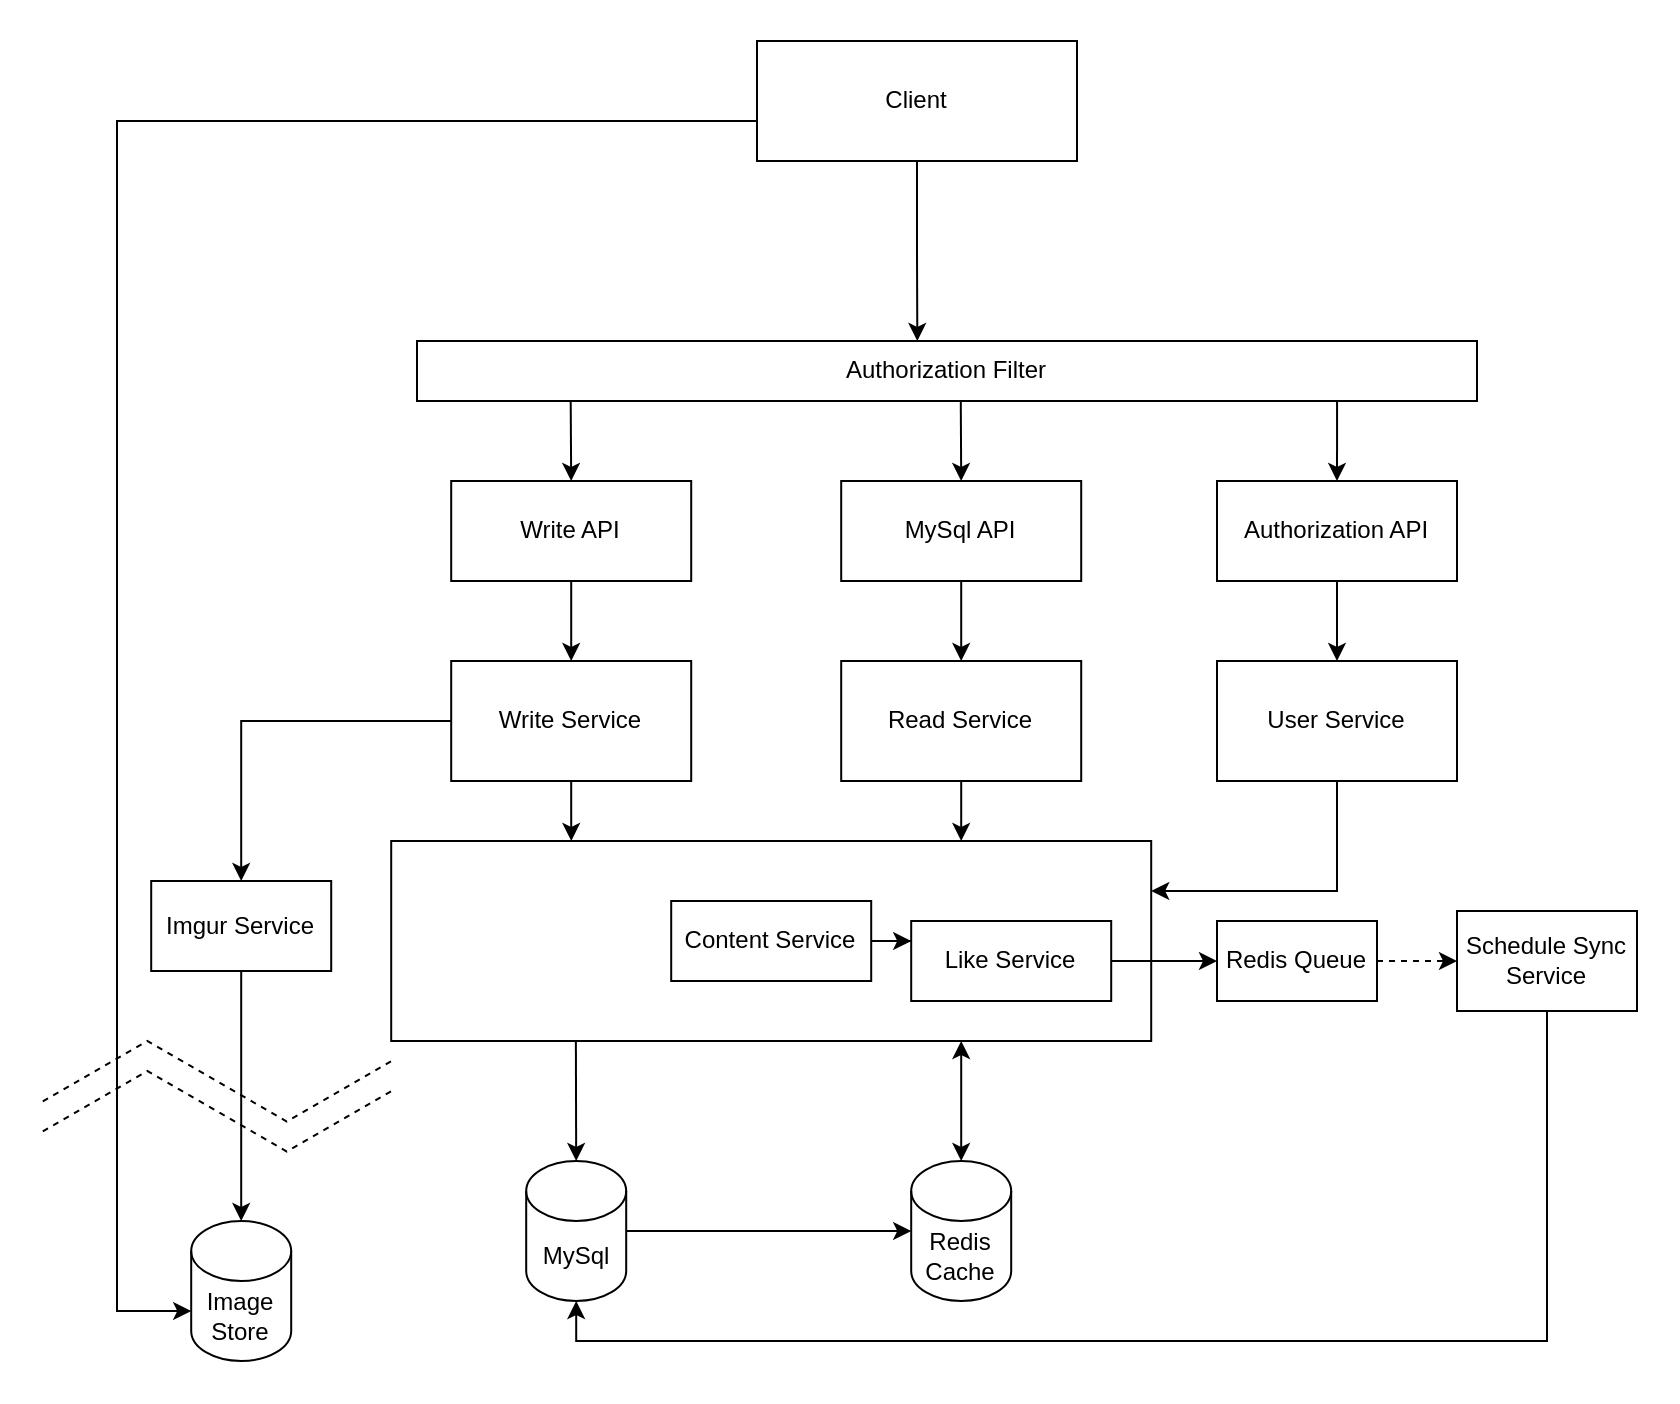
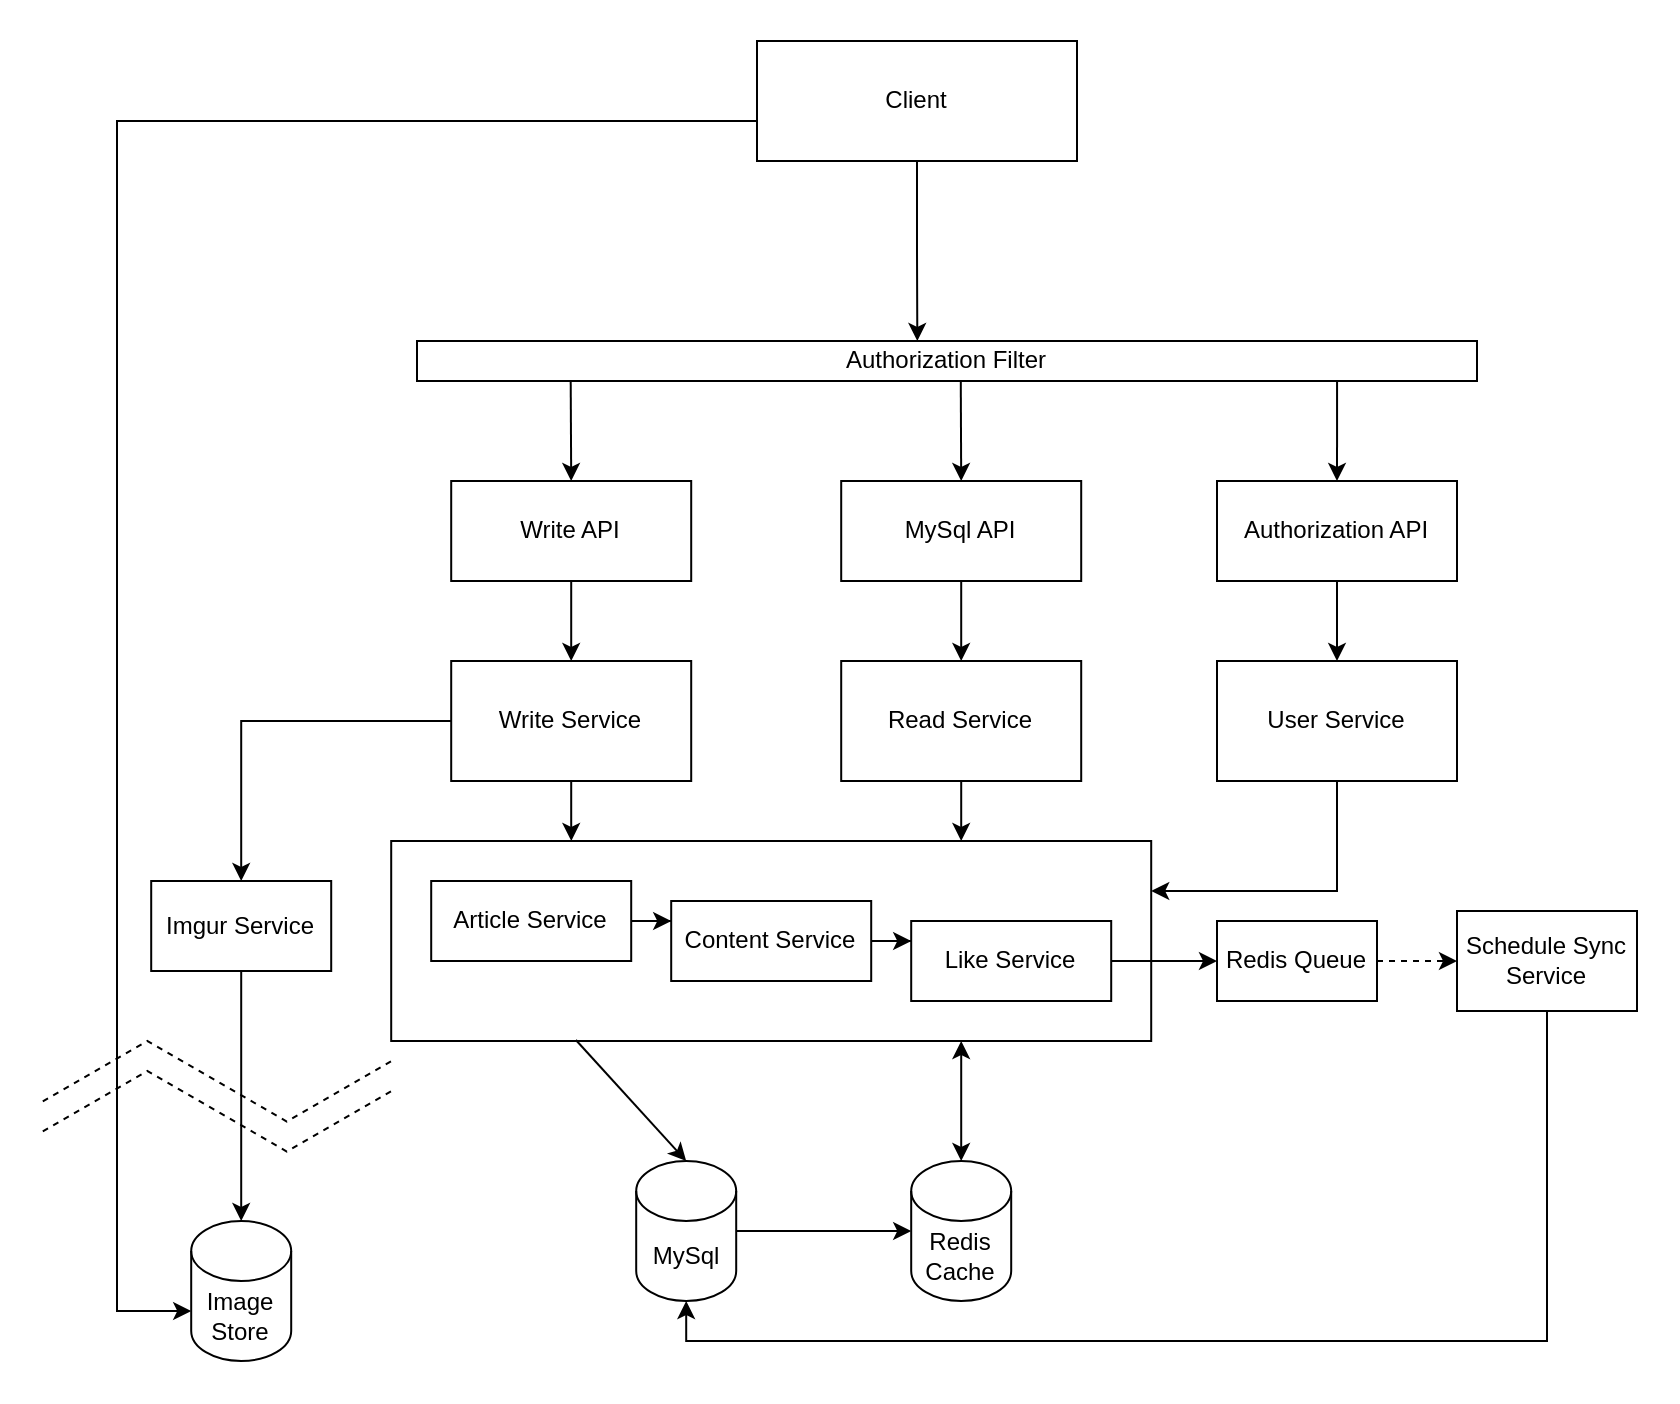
  <mxCell id="0" />
  <mxCell id="1" parent="0" />
  <mxCell id="2" value="" style="rounded=0;whiteSpace=wrap;html=1;movable=1;resizable=1;rotatable=1;deletable=1;editable=1;locked=0;connectable=1;" parent="1" vertex="1"><mxGeometry x="195.1" y="420" width="380" height="100" as="geometry" /></mxCell>
  <mxCell id="3" style="edgeStyle=orthogonalEdgeStyle;rounded=0;orthogonalLoop=1;jettySize=auto;html=1;entryX=0.5;entryY=0;entryDx=0;entryDy=0;" parent="1" source="4" target="9" edge="1"><mxGeometry relative="1" as="geometry" /></mxCell>
  <mxCell id="4" value="Write API" style="rounded=0;whiteSpace=wrap;html=1;" parent="1" vertex="1"><mxGeometry x="225.1" y="240" width="120" height="50" as="geometry" /></mxCell>
  <mxCell id="5" style="edgeStyle=orthogonalEdgeStyle;rounded=0;orthogonalLoop=1;jettySize=auto;html=1;exitX=0.5;exitY=1;exitDx=0;exitDy=0;entryX=0.5;entryY=0;entryDx=0;entryDy=0;" parent="1" source="6" target="10" edge="1"><mxGeometry relative="1" as="geometry" /></mxCell>
  <mxCell id="6" value="MySql API" style="rounded=0;whiteSpace=wrap;html=1;" parent="1" vertex="1"><mxGeometry x="420.1" y="240" width="120" height="50" as="geometry" /></mxCell>
  <mxCell id="7" style="edgeStyle=orthogonalEdgeStyle;rounded=0;orthogonalLoop=1;jettySize=auto;html=1;entryX=0.237;entryY=0;entryDx=0;entryDy=0;entryPerimeter=0;" parent="1" source="9" target="2" edge="1"><mxGeometry relative="1" as="geometry" /></mxCell>
  <mxCell id="8" style="edgeStyle=orthogonalEdgeStyle;rounded=0;orthogonalLoop=1;jettySize=auto;html=1;entryX=0.5;entryY=0;entryDx=0;entryDy=0;" parent="1" source="9" target="25" edge="1"><mxGeometry relative="1" as="geometry" /></mxCell>
  <mxCell id="9" value="Write Service" style="rounded=0;whiteSpace=wrap;html=1;" parent="1" vertex="1"><mxGeometry x="225.1" y="330" width="120" height="60" as="geometry" /></mxCell>
  <mxCell id="10" value="Read Service" style="rounded=0;whiteSpace=wrap;html=1;" parent="1" vertex="1"><mxGeometry x="420.1" y="330" width="120" height="60" as="geometry" /></mxCell>
  <mxCell id="11" value="Redis Cache" style="shape=cylinder3;whiteSpace=wrap;html=1;boundedLbl=1;backgroundOutline=1;size=15;" parent="1" vertex="1"><mxGeometry x="455.1" y="580" width="50" height="70" as="geometry" /></mxCell>
- <mxCell id="12" value="MySql" style="shape=cylinder3;whiteSpace=wrap;html=1;boundedLbl=1;backgroundOutline=1;size=15;" parent="1" vertex="1"><mxGeometry x="262.6" y="580" width="50" height="70" as="geometry" /></mxCell>
+ <mxCell id="12" value="MySql" style="shape=cylinder3;whiteSpace=wrap;html=1;boundedLbl=1;backgroundOutline=1;size=15;" parent="1" vertex="1"><mxGeometry x="317.6" y="580" width="50" height="70" as="geometry" /></mxCell>
+ <mxCell id="13" style="edgeStyle=orthogonalEdgeStyle;rounded=0;orthogonalLoop=1;jettySize=auto;html=1;entryX=0;entryY=0.25;entryDx=0;entryDy=0;" parent="1" source="14" target="16" edge="1"><mxGeometry relative="1" as="geometry" /></mxCell>
+ <mxCell id="14" value="Article Service" style="rounded=0;whiteSpace=wrap;html=1;" parent="1" vertex="1"><mxGeometry x="215.1" y="440" width="100" height="40" as="geometry" /></mxCell>
  <mxCell id="15" style="edgeStyle=orthogonalEdgeStyle;rounded=0;orthogonalLoop=1;jettySize=auto;html=1;entryX=0;entryY=0.25;entryDx=0;entryDy=0;" parent="1" source="16" target="18" edge="1"><mxGeometry relative="1" as="geometry" /></mxCell>
  <mxCell id="16" value="Content Service" style="rounded=0;whiteSpace=wrap;html=1;" parent="1" vertex="1"><mxGeometry x="335.1" y="450" width="100" height="40" as="geometry" /></mxCell>
  <mxCell id="17" style="edgeStyle=orthogonalEdgeStyle;rounded=0;orthogonalLoop=1;jettySize=auto;html=1;entryX=0;entryY=0.5;entryDx=0;entryDy=0;" parent="1" source="18" target="33" edge="1"><mxGeometry relative="1" as="geometry" /></mxCell>
  <mxCell id="18" value="Like Service" style="rounded=0;whiteSpace=wrap;html=1;" parent="1" vertex="1"><mxGeometry x="455.1" y="460" width="100" height="40" as="geometry" /></mxCell>
  <mxCell id="19" style="edgeStyle=orthogonalEdgeStyle;rounded=0;orthogonalLoop=1;jettySize=auto;html=1;exitX=0.5;exitY=1;exitDx=0;exitDy=0;entryX=0.5;entryY=1;entryDx=0;entryDy=0;entryPerimeter=0;" parent="1" source="20" target="12" edge="1"><mxGeometry relative="1" as="geometry" /></mxCell>
  <mxCell id="20" value="Schedule Sync Service" style="rounded=0;whiteSpace=wrap;html=1;" parent="1" vertex="1"><mxGeometry x="728" y="455" width="90" height="50" as="geometry" /></mxCell>
  <mxCell id="21" style="edgeStyle=orthogonalEdgeStyle;rounded=0;orthogonalLoop=1;jettySize=auto;html=1;entryX=1;entryY=0.25;entryDx=0;entryDy=0;exitX=0.5;exitY=1;exitDx=0;exitDy=0;" parent="1" source="22" target="2" edge="1"><mxGeometry relative="1" as="geometry" /></mxCell>
  <mxCell id="22" value="User Service" style="rounded=0;whiteSpace=wrap;html=1;" parent="1" vertex="1"><mxGeometry x="608" y="330" width="120" height="60" as="geometry" /></mxCell>
  <mxCell id="23" value="Image&lt;br&gt;Store" style="shape=cylinder3;whiteSpace=wrap;html=1;boundedLbl=1;backgroundOutline=1;size=15;" parent="1" vertex="1"><mxGeometry x="95.1" y="610" width="50" height="70" as="geometry" /></mxCell>
  <mxCell id="24" style="edgeStyle=orthogonalEdgeStyle;rounded=0;orthogonalLoop=1;jettySize=auto;html=1;entryX=0.5;entryY=0;entryDx=0;entryDy=0;entryPerimeter=0;" parent="1" source="25" target="23" edge="1"><mxGeometry relative="1" as="geometry" /></mxCell>
  <mxCell id="25" value="Imgur Service" style="rounded=0;whiteSpace=wrap;html=1;" parent="1" vertex="1"><mxGeometry x="75.1" y="440" width="90" height="45" as="geometry" /></mxCell>
  <mxCell id="26" value="" style="edgeStyle=isometricEdgeStyle;endArrow=none;html=1;rounded=0;dashed=1;" parent="1" edge="1"><mxGeometry width="50" height="100" relative="1" as="geometry"><mxPoint x="20.9" y="550.14" as="sourcePoint" /><mxPoint x="195.1" y="530.14" as="targetPoint" /></mxGeometry></mxCell>
  <mxCell id="27" style="edgeStyle=orthogonalEdgeStyle;rounded=0;orthogonalLoop=1;jettySize=auto;html=1;entryX=0.5;entryY=0;entryDx=0;entryDy=0;" parent="1" source="28" target="22" edge="1"><mxGeometry relative="1" as="geometry" /></mxCell>
  <mxCell id="28" value="Authorization API" style="rounded=0;whiteSpace=wrap;html=1;" parent="1" vertex="1"><mxGeometry x="608" y="240" width="120" height="50" as="geometry" /></mxCell>
- <mxCell id="29" value="Authorization Filter" style="rounded=0;whiteSpace=wrap;html=1;" parent="1" vertex="1"><mxGeometry x="208" y="170" width="530" height="30" as="geometry" /></mxCell>
+ <mxCell id="29" value="Authorization Filter" style="rounded=0;whiteSpace=wrap;html=1;" parent="1" vertex="1"><mxGeometry x="208" y="170" width="530" height="20" as="geometry" /></mxCell>
  <mxCell id="30" value="" style="endArrow=classic;html=1;rounded=0;exitX=0.5;exitY=1;exitDx=0;exitDy=0;entryX=0.75;entryY=0;entryDx=0;entryDy=0;" parent="1" source="10" target="2" edge="1"><mxGeometry width="50" height="50" relative="1" as="geometry"><mxPoint x="415.1" y="320" as="sourcePoint" /><mxPoint x="465.1" y="270" as="targetPoint" /></mxGeometry></mxCell>
  <mxCell id="31" value="" style="endArrow=classic;html=1;rounded=0;exitX=1;exitY=0.5;exitDx=0;exitDy=0;exitPerimeter=0;entryX=0;entryY=0.5;entryDx=0;entryDy=0;entryPerimeter=0;" parent="1" source="12" target="11" edge="1"><mxGeometry width="50" height="50" relative="1" as="geometry"><mxPoint x="400.5" y="550" as="sourcePoint" /><mxPoint x="450.5" y="500" as="targetPoint" /></mxGeometry></mxCell>
  <mxCell id="32" style="edgeStyle=orthogonalEdgeStyle;rounded=0;orthogonalLoop=1;jettySize=auto;html=1;entryX=0;entryY=0.5;entryDx=0;entryDy=0;dashed=1;" parent="1" source="33" target="20" edge="1"><mxGeometry relative="1" as="geometry" /></mxCell>
  <mxCell id="33" value="Redis Queue" style="rounded=0;whiteSpace=wrap;html=1;" parent="1" vertex="1"><mxGeometry x="608" y="460" width="80" height="40" as="geometry" /></mxCell>
  <mxCell id="34" style="edgeStyle=orthogonalEdgeStyle;rounded=0;orthogonalLoop=1;jettySize=auto;html=1;entryX=0;entryY=0;entryDx=0;entryDy=45;entryPerimeter=0;" parent="1" source="36" target="23" edge="1"><mxGeometry relative="1" as="geometry"><Array as="points"><mxPoint x="58" y="60" /><mxPoint x="58" y="655" /></Array></mxGeometry></mxCell>
  <mxCell id="35" style="edgeStyle=orthogonalEdgeStyle;rounded=0;orthogonalLoop=1;jettySize=auto;html=1;entryX=0.472;entryY=0;entryDx=0;entryDy=0;entryPerimeter=0;" parent="1" source="36" target="29" edge="1"><mxGeometry relative="1" as="geometry" /></mxCell>
  <mxCell id="36" value="Client" style="rounded=0;whiteSpace=wrap;html=1;" parent="1" vertex="1"><mxGeometry x="378" y="20" width="160" height="60" as="geometry" /></mxCell>
  <mxCell id="37" value="" style="edgeStyle=isometricEdgeStyle;endArrow=none;html=1;rounded=0;dashed=1;" parent="1" edge="1"><mxGeometry width="50" height="100" relative="1" as="geometry"><mxPoint x="20.9" y="565.14" as="sourcePoint" /><mxPoint x="195.1" y="545.14" as="targetPoint" /></mxGeometry></mxCell>
  <mxCell id="38" value="" style="endArrow=classic;html=1;rounded=0;entryX=0.5;entryY=0;entryDx=0;entryDy=0;entryPerimeter=0;exitX=0.243;exitY=0.995;exitDx=0;exitDy=0;exitPerimeter=0;" parent="1" source="2" target="12" edge="1"><mxGeometry width="50" height="50" relative="1" as="geometry"><mxPoint x="358" y="620" as="sourcePoint" /><mxPoint x="408" y="570" as="targetPoint" /></mxGeometry></mxCell>
  <mxCell id="39" value="" style="endArrow=classic;html=1;rounded=0;entryX=0.5;entryY=0;entryDx=0;entryDy=0;exitX=0.145;exitY=1;exitDx=0;exitDy=0;exitPerimeter=0;" parent="1" source="29" target="4" edge="1"><mxGeometry width="50" height="50" relative="1" as="geometry"><mxPoint x="298" y="310" as="sourcePoint" /><mxPoint x="348" y="260" as="targetPoint" /></mxGeometry></mxCell>
  <mxCell id="40" value="" style="endArrow=classic;html=1;rounded=0;entryX=0.5;entryY=0;entryDx=0;entryDy=0;exitX=0.513;exitY=1;exitDx=0;exitDy=0;exitPerimeter=0;" parent="1" source="29" target="6" edge="1"><mxGeometry width="50" height="50" relative="1" as="geometry"><mxPoint x="408" y="310" as="sourcePoint" /><mxPoint x="458" y="260" as="targetPoint" /></mxGeometry></mxCell>
  <mxCell id="41" value="" style="endArrow=classic;html=1;rounded=0;entryX=0.5;entryY=0;entryDx=0;entryDy=0;exitX=0.868;exitY=1;exitDx=0;exitDy=0;exitPerimeter=0;" parent="1" source="29" target="28" edge="1"><mxGeometry width="50" height="50" relative="1" as="geometry"><mxPoint x="698" y="220" as="sourcePoint" /><mxPoint x="628" y="260" as="targetPoint" /></mxGeometry></mxCell>
  <mxCell id="42" value="" style="endArrow=classic;startArrow=classic;html=1;rounded=0;entryX=0.5;entryY=0;entryDx=0;entryDy=0;entryPerimeter=0;exitX=0.75;exitY=1;exitDx=0;exitDy=0;" edge="1" parent="1" source="2" target="11"><mxGeometry width="50" height="50" relative="1" as="geometry"><mxPoint x="368" y="580" as="sourcePoint" /><mxPoint x="418" y="530" as="targetPoint" /></mxGeometry></mxCell>
